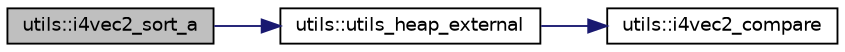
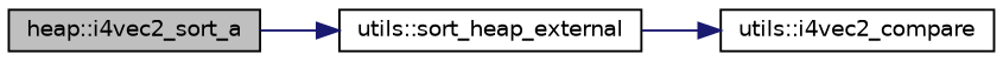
  digraph {
    rankdir=LR
    node [color=black fillcolor=white fontname=Helvetica fontsize=10 shape=record style=filled]
    edge [color=midnightblue fontname=Helvetica fontsize=10 labelfontname=Helvetica labelfontsize=10 style=solid]
-   n1 [fillcolor=grey75 fontcolor=black height=0.2 label="utils::i4vec2_sort_a" width=0.4]
-   n2 [height=0.2 label="utils::utils_heap_external" width=0.4]
+   n1 [fillcolor=grey75 fontcolor=black height=0.2 label="heap::i4vec2_sort_a" width=0.4]
+   n2 [height=0.2 label="utils::sort_heap_external" width=0.4]
    n3 [height=0.2 label="utils::i4vec2_compare" width=0.4]
    n1 -> n2
    n2 -> n3
  }
